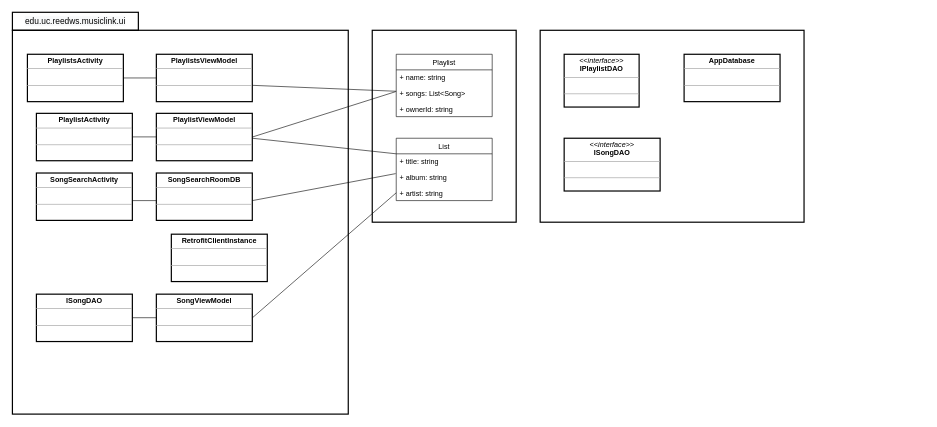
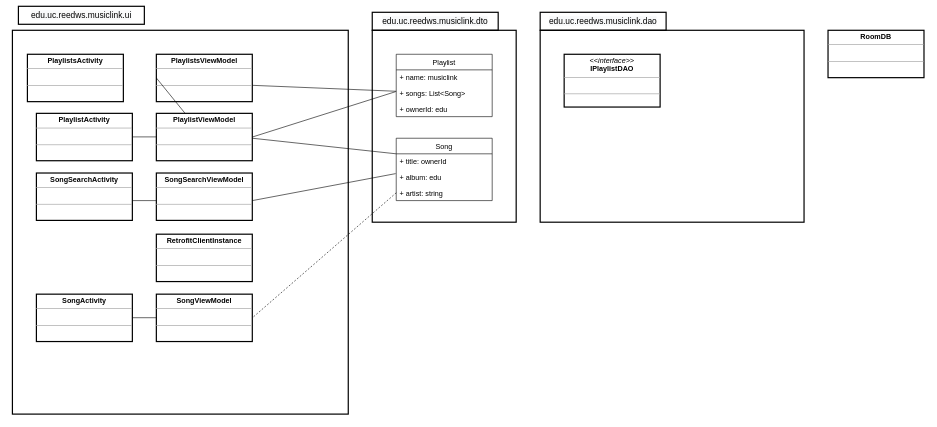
  <mxCell id="0" />
  <mxCell id="1" parent="0" />
  <mxCell id="2" value="" style="group" vertex="1" connectable="0" parent="1"><mxGeometry x="620" y="20" width="240" height="350" as="geometry" /></mxCell>
  <mxCell id="3" value="" style="rounded=0;whiteSpace=wrap;html=1;strokeWidth=2;fillColor=none;gradientColor=none;" vertex="1" parent="2"><mxGeometry y="30" width="240" height="320" as="geometry" /></mxCell>
+ <mxCell id="4" value="&lt;span style=&quot;color: rgb(0 , 0 , 0) ; font-family: &amp;#34;helvetica&amp;#34; ; font-size: 14px ; font-style: normal ; font-weight: 400 ; letter-spacing: normal ; text-align: center ; text-indent: 0px ; text-transform: none ; word-spacing: 0px ; background-color: rgb(248 , 249 , 250) ; float: none ; display: inline&quot;&gt;edu.uc.reedws.musiclink.dto&lt;br&gt;&lt;/span&gt;" style="rounded=0;whiteSpace=wrap;html=1;strokeWidth=2;fillColor=none;gradientColor=none;" vertex="1" parent="2"><mxGeometry width="210" height="30" as="geometry" /></mxCell>
  <mxCell id="5" value="" style="group" vertex="1" connectable="0" parent="1"><mxGeometry x="900" y="20" width="440" height="350" as="geometry" /></mxCell>
  <mxCell id="6" value="" style="rounded=0;whiteSpace=wrap;html=1;strokeWidth=2;fillColor=none;gradientColor=none;" vertex="1" parent="5"><mxGeometry y="30" width="440" height="320" as="geometry" /></mxCell>
- <mxCell id="8" value="&lt;p style=&quot;margin: 0px ; margin-top: 4px ; text-align: center&quot;&gt;&lt;i&gt;&amp;lt;&amp;lt;interface&amp;gt;&amp;gt;&lt;/i&gt;&lt;br&gt;&lt;b&gt;IPlaylistDAO&lt;/b&gt;&lt;/p&gt;&lt;hr size=&quot;1&quot;&gt;&lt;p style=&quot;margin: 0px ; margin-left: 4px&quot;&gt;&lt;br&gt;&lt;/p&gt;&lt;hr size=&quot;1&quot;&gt;&lt;p style=&quot;margin: 0px ; margin-left: 4px&quot;&gt;&lt;br&gt;&lt;/p&gt;" style="verticalAlign=top;align=left;overflow=fill;fontSize=12;fontFamily=Helvetica;html=1;strokeWidth=2;fillColor=none;gradientColor=none;" vertex="1" parent="5"><mxGeometry x="40" y="70" width="125" height="88" as="geometry" /></mxCell>
- <mxCell id="9" value="&lt;p style=&quot;margin: 0px ; margin-top: 4px ; text-align: center&quot;&gt;&lt;i&gt;&amp;lt;&amp;lt;interface&amp;gt;&amp;gt;&lt;/i&gt;&lt;br&gt;&lt;b&gt;ISongDAO&lt;/b&gt;&lt;/p&gt;&lt;hr size=&quot;1&quot;&gt;&lt;p style=&quot;margin: 0px ; margin-left: 4px&quot;&gt;&lt;br&gt;&lt;/p&gt;&lt;hr size=&quot;1&quot;&gt;&lt;p style=&quot;margin: 0px ; margin-left: 4px&quot;&gt;&lt;br&gt;&lt;/p&gt;" style="verticalAlign=top;align=left;overflow=fill;fontSize=12;fontFamily=Helvetica;html=1;strokeWidth=2;fillColor=none;gradientColor=none;" vertex="1" parent="5"><mxGeometry x="40" y="210" width="160" height="88" as="geometry" /></mxCell>
- <mxCell id="10" value="&lt;p style=&quot;margin: 0px ; margin-top: 4px ; text-align: center&quot;&gt;&lt;b&gt;AppDatabase&lt;/b&gt;&lt;/p&gt;&lt;hr size=&quot;1&quot;&gt;&lt;p style=&quot;margin: 0px ; margin-left: 4px&quot;&gt;&lt;br&gt;&lt;/p&gt;&lt;hr size=&quot;1&quot;&gt;&lt;p style=&quot;margin: 0px ; margin-left: 4px&quot;&gt;&lt;br&gt;&lt;/p&gt;" style="verticalAlign=top;align=left;overflow=fill;fontSize=12;fontFamily=Helvetica;html=1;strokeWidth=2;fillColor=none;gradientColor=none;" vertex="1" parent="5"><mxGeometry x="240" y="70" width="160" height="79" as="geometry" /></mxCell>
+ <mxCell id="7" value="&lt;span style=&quot;color: rgb(0 , 0 , 0) ; font-family: &amp;#34;helvetica&amp;#34; ; font-size: 14px ; font-style: normal ; font-weight: 400 ; letter-spacing: normal ; text-align: center ; text-indent: 0px ; text-transform: none ; word-spacing: 0px ; background-color: rgb(248 , 249 , 250) ; float: none ; display: inline&quot;&gt;edu.uc.reedws.musiclink.dao&lt;br&gt;&lt;/span&gt;" style="rounded=0;whiteSpace=wrap;html=1;strokeWidth=2;fillColor=none;gradientColor=none;" vertex="1" parent="5"><mxGeometry width="210" height="30" as="geometry" /></mxCell>
+ <mxCell id="8" value="&lt;p style=&quot;margin: 0px ; margin-top: 4px ; text-align: center&quot;&gt;&lt;i&gt;&amp;lt;&amp;lt;interface&amp;gt;&amp;gt;&lt;/i&gt;&lt;br&gt;&lt;b&gt;IPlaylistDAO&lt;/b&gt;&lt;/p&gt;&lt;hr size=&quot;1&quot;&gt;&lt;p style=&quot;margin: 0px ; margin-left: 4px&quot;&gt;&lt;br&gt;&lt;/p&gt;&lt;hr size=&quot;1&quot;&gt;&lt;p style=&quot;margin: 0px ; margin-left: 4px&quot;&gt;&lt;br&gt;&lt;/p&gt;" style="verticalAlign=top;align=left;overflow=fill;fontSize=12;fontFamily=Helvetica;html=1;strokeWidth=2;fillColor=none;gradientColor=none;" vertex="1" parent="5"><mxGeometry x="40" y="70" width="160" height="88" as="geometry" /></mxCell>
+ <mxCell id="11" value="&lt;p style=&quot;margin: 0px ; margin-top: 4px ; text-align: center&quot;&gt;&lt;b&gt;RoomDB&lt;/b&gt;&lt;/p&gt;&lt;hr size=&quot;1&quot;&gt;&lt;p style=&quot;margin: 0px ; margin-left: 4px&quot;&gt;&lt;br&gt;&lt;/p&gt;&lt;hr size=&quot;1&quot;&gt;&lt;p style=&quot;margin: 0px ; margin-left: 4px&quot;&gt;&lt;br&gt;&lt;/p&gt;" style="verticalAlign=top;align=left;overflow=fill;fontSize=12;fontFamily=Helvetica;html=1;strokeWidth=2;fillColor=none;gradientColor=none;" vertex="1" parent="1"><mxGeometry x="1380" y="50" width="160" height="79" as="geometry" /></mxCell>
  <mxCell id="12" value="Playlist" style="swimlane;fontStyle=0;childLayout=stackLayout;horizontal=1;startSize=26;fillColor=none;horizontalStack=0;resizeParent=1;resizeParentMax=0;resizeLast=0;collapsible=1;marginBottom=0;" vertex="1" parent="1"><mxGeometry x="660" y="90" width="160" height="104" as="geometry" /></mxCell>
- <mxCell id="13" value="+ name: string" style="text;strokeColor=none;fillColor=none;align=left;verticalAlign=top;spacingLeft=4;spacingRight=4;overflow=hidden;rotatable=0;points=[[0,0.5],[1,0.5]];portConstraint=eastwest;" vertex="1" parent="12"><mxGeometry y="26" width="160" height="26" as="geometry" /></mxCell>
+ <mxCell id="13" value="+ name: musiclink" style="text;strokeColor=none;fillColor=none;align=left;verticalAlign=top;spacingLeft=4;spacingRight=4;overflow=hidden;rotatable=0;points=[[0,0.5],[1,0.5]];portConstraint=eastwest;" vertex="1" parent="12"><mxGeometry y="26" width="160" height="26" as="geometry" /></mxCell>
  <mxCell id="14" value="+ songs: List&lt;Song&gt;" style="text;strokeColor=none;fillColor=none;align=left;verticalAlign=top;spacingLeft=4;spacingRight=4;overflow=hidden;rotatable=0;points=[[0,0.5],[1,0.5]];portConstraint=eastwest;" vertex="1" parent="12"><mxGeometry y="52" width="160" height="26" as="geometry" /></mxCell>
- <mxCell id="15" value="+ ownerId: string" style="text;strokeColor=none;fillColor=none;align=left;verticalAlign=top;spacingLeft=4;spacingRight=4;overflow=hidden;rotatable=0;points=[[0,0.5],[1,0.5]];portConstraint=eastwest;" vertex="1" parent="12"><mxGeometry y="78" width="160" height="26" as="geometry" /></mxCell>
- <mxCell id="16" value="List" style="swimlane;fontStyle=0;childLayout=stackLayout;horizontal=1;startSize=26;fillColor=none;horizontalStack=0;resizeParent=1;resizeParentMax=0;resizeLast=0;collapsible=1;marginBottom=0;" vertex="1" parent="1"><mxGeometry x="660" y="230" width="160" height="104" as="geometry"><mxRectangle x="260" y="270" width="90" height="26" as="alternateBounds" /></mxGeometry></mxCell>
- <mxCell id="17" value="+ title: string" style="text;strokeColor=none;fillColor=none;align=left;verticalAlign=top;spacingLeft=4;spacingRight=4;overflow=hidden;rotatable=0;points=[[0,0.5],[1,0.5]];portConstraint=eastwest;" vertex="1" parent="16"><mxGeometry y="26" width="160" height="26" as="geometry" /></mxCell>
- <mxCell id="18" value="+ album: string" style="text;strokeColor=none;fillColor=none;align=left;verticalAlign=top;spacingLeft=4;spacingRight=4;overflow=hidden;rotatable=0;points=[[0,0.5],[1,0.5]];portConstraint=eastwest;" vertex="1" parent="16"><mxGeometry y="52" width="160" height="26" as="geometry" /></mxCell>
+ <mxCell id="15" value="+ ownerId: edu" style="text;strokeColor=none;fillColor=none;align=left;verticalAlign=top;spacingLeft=4;spacingRight=4;overflow=hidden;rotatable=0;points=[[0,0.5],[1,0.5]];portConstraint=eastwest;" vertex="1" parent="12"><mxGeometry y="78" width="160" height="26" as="geometry" /></mxCell>
+ <mxCell id="16" value="Song" style="swimlane;fontStyle=0;childLayout=stackLayout;horizontal=1;startSize=26;fillColor=none;horizontalStack=0;resizeParent=1;resizeParentMax=0;resizeLast=0;collapsible=1;marginBottom=0;" vertex="1" parent="1"><mxGeometry x="660" y="230" width="160" height="104" as="geometry"><mxRectangle x="260" y="270" width="90" height="26" as="alternateBounds" /></mxGeometry></mxCell>
+ <mxCell id="17" value="+ title: ownerId" style="text;strokeColor=none;fillColor=none;align=left;verticalAlign=top;spacingLeft=4;spacingRight=4;overflow=hidden;rotatable=0;points=[[0,0.5],[1,0.5]];portConstraint=eastwest;" vertex="1" parent="16"><mxGeometry y="26" width="160" height="26" as="geometry" /></mxCell>
+ <mxCell id="18" value="+ album: edu" style="text;strokeColor=none;fillColor=none;align=left;verticalAlign=top;spacingLeft=4;spacingRight=4;overflow=hidden;rotatable=0;points=[[0,0.5],[1,0.5]];portConstraint=eastwest;" vertex="1" parent="16"><mxGeometry y="52" width="160" height="26" as="geometry" /></mxCell>
  <mxCell id="19" value="+ artist: string" style="text;strokeColor=none;fillColor=none;align=left;verticalAlign=top;spacingLeft=4;spacingRight=4;overflow=hidden;rotatable=0;points=[[0,0.5],[1,0.5]];portConstraint=eastwest;" vertex="1" parent="16"><mxGeometry y="78" width="160" height="26" as="geometry" /></mxCell>
  <mxCell id="20" value="" style="rounded=0;whiteSpace=wrap;html=1;strokeWidth=2;fillColor=none;gradientColor=none;" vertex="1" parent="1"><mxGeometry x="20" y="50" width="560" height="640" as="geometry" /></mxCell>
- <mxCell id="21" value="&lt;span style=&quot;color: rgb(0 , 0 , 0) ; font-family: &amp;#34;helvetica&amp;#34; ; font-size: 14px ; font-style: normal ; font-weight: 400 ; letter-spacing: normal ; text-align: center ; text-indent: 0px ; text-transform: none ; word-spacing: 0px ; background-color: rgb(248 , 249 , 250) ; float: none ; display: inline&quot;&gt;edu.uc.reedws.musiclink.ui&lt;br&gt;&lt;/span&gt;" style="rounded=0;whiteSpace=wrap;html=1;strokeWidth=2;fillColor=none;gradientColor=none;" vertex="1" parent="1"><mxGeometry x="20" y="20" width="210" height="30" as="geometry" /></mxCell>
+ <mxCell id="21" value="&lt;span style=&quot;color: rgb(0 , 0 , 0) ; font-family: &amp;#34;helvetica&amp;#34; ; font-size: 14px ; font-style: normal ; font-weight: 400 ; letter-spacing: normal ; text-align: center ; text-indent: 0px ; text-transform: none ; word-spacing: 0px ; background-color: rgb(248 , 249 , 250) ; float: none ; display: inline&quot;&gt;edu.uc.reedws.musiclink.ui&lt;br&gt;&lt;/span&gt;" style="rounded=0;whiteSpace=wrap;html=1;strokeWidth=2;fillColor=none;gradientColor=none;" vertex="1" parent="1"><mxGeometry x="30" y="10" width="210" height="30" as="geometry" /></mxCell>
  <mxCell id="22" value="&lt;p style=&quot;margin: 0px ; margin-top: 4px ; text-align: center&quot;&gt;&lt;b&gt;Playlists&lt;/b&gt;&lt;b&gt;ViewModel&lt;/b&gt;&lt;/p&gt;&lt;hr size=&quot;1&quot;&gt;&lt;p style=&quot;margin: 0px ; margin-left: 4px&quot;&gt;&lt;br&gt;&lt;/p&gt;&lt;hr size=&quot;1&quot;&gt;&lt;p style=&quot;margin: 0px ; margin-left: 4px&quot;&gt;&lt;br&gt;&lt;/p&gt;" style="verticalAlign=top;align=left;overflow=fill;fontSize=12;fontFamily=Helvetica;html=1;strokeWidth=2;fillColor=none;gradientColor=none;" vertex="1" parent="1"><mxGeometry y="90" width="160" height="79" as="geometry" x="260" /></mxCell>
  <mxCell id="23" value="&lt;p style=&quot;margin: 0px ; margin-top: 4px ; text-align: center&quot;&gt;&lt;b&gt;PlaylistsActivity&lt;/b&gt;&lt;/p&gt;&lt;hr size=&quot;1&quot;&gt;&lt;p style=&quot;margin: 0px ; margin-left: 4px&quot;&gt;&lt;br&gt;&lt;/p&gt;&lt;hr size=&quot;1&quot;&gt;&lt;p style=&quot;margin: 0px ; margin-left: 4px&quot;&gt;&lt;br&gt;&lt;/p&gt;" style="verticalAlign=top;align=left;overflow=fill;fontSize=12;fontFamily=Helvetica;html=1;strokeWidth=2;fillColor=none;gradientColor=none;" vertex="1" parent="1"><mxGeometry x="45" y="90" width="160" height="79" as="geometry" /></mxCell>
- <mxCell id="24" value="&lt;p style=&quot;margin: 0px ; margin-top: 4px ; text-align: center&quot;&gt;&lt;b&gt;RetrofitClientInstance&lt;/b&gt;&lt;/p&gt;&lt;hr size=&quot;1&quot;&gt;&lt;p style=&quot;margin: 0px ; margin-left: 4px&quot;&gt;&lt;br&gt;&lt;/p&gt;&lt;hr size=&quot;1&quot;&gt;&lt;p style=&quot;margin: 0px ; margin-left: 4px&quot;&gt;&lt;br&gt;&lt;/p&gt;" style="verticalAlign=top;align=left;overflow=fill;fontSize=12;fontFamily=Helvetica;html=1;strokeWidth=2;fillColor=none;gradientColor=none;" vertex="1" parent="1"><mxGeometry x="285" y="390" width="160" height="79" as="geometry" /></mxCell>
+ <mxCell id="24" value="&lt;p style=&quot;margin: 0px ; margin-top: 4px ; text-align: center&quot;&gt;&lt;b&gt;RetrofitClientInstance&lt;/b&gt;&lt;/p&gt;&lt;hr size=&quot;1&quot;&gt;&lt;p style=&quot;margin: 0px ; margin-left: 4px&quot;&gt;&lt;br&gt;&lt;/p&gt;&lt;hr size=&quot;1&quot;&gt;&lt;p style=&quot;margin: 0px ; margin-left: 4px&quot;&gt;&lt;br&gt;&lt;/p&gt;" style="verticalAlign=top;align=left;overflow=fill;fontSize=12;fontFamily=Helvetica;html=1;strokeWidth=2;fillColor=none;gradientColor=none;" vertex="1" parent="1"><mxGeometry y="390" width="160" height="79" as="geometry" x="260" /></mxCell>
  <mxCell id="25" value="&lt;p style=&quot;margin: 0px ; margin-top: 4px ; text-align: center&quot;&gt;&lt;b&gt;PlaylistActivity&lt;/b&gt;&lt;/p&gt;&lt;hr size=&quot;1&quot;&gt;&lt;p style=&quot;margin: 0px ; margin-left: 4px&quot;&gt;&lt;br&gt;&lt;/p&gt;&lt;hr size=&quot;1&quot;&gt;&lt;p style=&quot;margin: 0px ; margin-left: 4px&quot;&gt;&lt;br&gt;&lt;/p&gt;" style="verticalAlign=top;align=left;overflow=fill;fontSize=12;fontFamily=Helvetica;html=1;strokeWidth=2;fillColor=none;gradientColor=none;" vertex="1" parent="1"><mxGeometry x="60" y="188.5" width="160" height="79" as="geometry" /></mxCell>
  <mxCell id="26" value="&lt;p style=&quot;margin: 0px ; margin-top: 4px ; text-align: center&quot;&gt;&lt;b&gt;Playlist&lt;/b&gt;&lt;b&gt;ViewModel&lt;/b&gt;&lt;/p&gt;&lt;hr size=&quot;1&quot;&gt;&lt;p style=&quot;margin: 0px ; margin-left: 4px&quot;&gt;&lt;br&gt;&lt;/p&gt;&lt;hr size=&quot;1&quot;&gt;&lt;p style=&quot;margin: 0px ; margin-left: 4px&quot;&gt;&lt;br&gt;&lt;/p&gt;" style="verticalAlign=top;align=left;overflow=fill;fontSize=12;fontFamily=Helvetica;html=1;strokeWidth=2;fillColor=none;gradientColor=none;" vertex="1" parent="1"><mxGeometry y="188.5" width="160" height="79" as="geometry" x="260" /></mxCell>
  <mxCell id="27" value="&lt;p style=&quot;margin: 0px ; margin-top: 4px ; text-align: center&quot;&gt;&lt;b&gt;SongSearchActivity&lt;/b&gt;&lt;/p&gt;&lt;hr size=&quot;1&quot;&gt;&lt;p style=&quot;margin: 0px ; margin-left: 4px&quot;&gt;&lt;br&gt;&lt;/p&gt;&lt;hr size=&quot;1&quot;&gt;&lt;p style=&quot;margin: 0px ; margin-left: 4px&quot;&gt;&lt;br&gt;&lt;/p&gt;" style="verticalAlign=top;align=left;overflow=fill;fontSize=12;fontFamily=Helvetica;html=1;strokeWidth=2;fillColor=none;gradientColor=none;" vertex="1" parent="1"><mxGeometry x="60" y="288" width="160" height="79" as="geometry" /></mxCell>
- <mxCell id="28" value="&lt;p style=&quot;margin: 0px ; margin-top: 4px ; text-align: center&quot;&gt;&lt;b&gt;SongSearch&lt;/b&gt;&lt;b&gt;RoomDB&lt;/b&gt;&lt;/p&gt;&lt;hr size=&quot;1&quot;&gt;&lt;p style=&quot;margin: 0px ; margin-left: 4px&quot;&gt;&lt;br&gt;&lt;/p&gt;&lt;hr size=&quot;1&quot;&gt;&lt;p style=&quot;margin: 0px ; margin-left: 4px&quot;&gt;&lt;br&gt;&lt;/p&gt;" style="verticalAlign=top;align=left;overflow=fill;fontSize=12;fontFamily=Helvetica;html=1;strokeWidth=2;fillColor=none;gradientColor=none;" vertex="1" parent="1"><mxGeometry y="288" width="160" height="79" as="geometry" x="260" /></mxCell>
- <mxCell id="29" value="&lt;p style=&quot;margin: 0px ; margin-top: 4px ; text-align: center&quot;&gt;&lt;b&gt;ISongDAO&lt;/b&gt;&lt;/p&gt;&lt;hr size=&quot;1&quot;&gt;&lt;p style=&quot;margin: 0px ; margin-left: 4px&quot;&gt;&lt;br&gt;&lt;/p&gt;&lt;hr size=&quot;1&quot;&gt;&lt;p style=&quot;margin: 0px ; margin-left: 4px&quot;&gt;&lt;br&gt;&lt;/p&gt;" style="verticalAlign=top;align=left;overflow=fill;fontSize=12;fontFamily=Helvetica;html=1;strokeWidth=2;fillColor=none;gradientColor=none;" vertex="1" parent="1"><mxGeometry x="60" y="490" width="160" height="79" as="geometry" /></mxCell>
+ <mxCell id="28" value="&lt;p style=&quot;margin: 0px ; margin-top: 4px ; text-align: center&quot;&gt;&lt;b&gt;SongSearch&lt;/b&gt;&lt;b&gt;ViewModel&lt;/b&gt;&lt;/p&gt;&lt;hr size=&quot;1&quot;&gt;&lt;p style=&quot;margin: 0px ; margin-left: 4px&quot;&gt;&lt;br&gt;&lt;/p&gt;&lt;hr size=&quot;1&quot;&gt;&lt;p style=&quot;margin: 0px ; margin-left: 4px&quot;&gt;&lt;br&gt;&lt;/p&gt;" style="verticalAlign=top;align=left;overflow=fill;fontSize=12;fontFamily=Helvetica;html=1;strokeWidth=2;fillColor=none;gradientColor=none;" vertex="1" parent="1"><mxGeometry y="288" width="160" height="79" as="geometry" x="260" /></mxCell>
+ <mxCell id="29" value="&lt;p style=&quot;margin: 0px ; margin-top: 4px ; text-align: center&quot;&gt;&lt;b&gt;SongActivity&lt;/b&gt;&lt;/p&gt;&lt;hr size=&quot;1&quot;&gt;&lt;p style=&quot;margin: 0px ; margin-left: 4px&quot;&gt;&lt;br&gt;&lt;/p&gt;&lt;hr size=&quot;1&quot;&gt;&lt;p style=&quot;margin: 0px ; margin-left: 4px&quot;&gt;&lt;br&gt;&lt;/p&gt;" style="verticalAlign=top;align=left;overflow=fill;fontSize=12;fontFamily=Helvetica;html=1;strokeWidth=2;fillColor=none;gradientColor=none;" vertex="1" parent="1"><mxGeometry x="60" y="490" width="160" height="79" as="geometry" /></mxCell>
  <mxCell id="30" value="&lt;p style=&quot;margin: 0px ; margin-top: 4px ; text-align: center&quot;&gt;&lt;b&gt;Song&lt;/b&gt;&lt;b&gt;ViewModel&lt;/b&gt;&lt;/p&gt;&lt;hr size=&quot;1&quot;&gt;&lt;p style=&quot;margin: 0px ; margin-left: 4px&quot;&gt;&lt;br&gt;&lt;/p&gt;&lt;hr size=&quot;1&quot;&gt;&lt;p style=&quot;margin: 0px ; margin-left: 4px&quot;&gt;&lt;br&gt;&lt;/p&gt;" style="verticalAlign=top;align=left;overflow=fill;fontSize=12;fontFamily=Helvetica;html=1;strokeWidth=2;fillColor=none;gradientColor=none;" vertex="1" parent="1"><mxGeometry y="490" width="160" height="79" as="geometry" x="260" /></mxCell>
- <mxCell id="31" value="" style="endArrow=none;html=1;entryX=1;entryY=0.5;entryDx=0;entryDy=0;exitX=0;exitY=0.5;exitDx=0;exitDy=0;" edge="1" parent="1" source="22" target="23"><mxGeometry width="50" height="50" relative="1" as="geometry"><mxPoint x="410" y="290" as="sourcePoint" /><mxPoint x="460" y="240" as="targetPoint" /></mxGeometry></mxCell>
+ <mxCell id="31" value="" style="endArrow=none;html=1;exitX=0;exitY=0.5;exitDx=0;exitDy=0;" edge="1" parent="1" source="22" target="26"><mxGeometry width="50" height="50" relative="1" as="geometry"><mxPoint x="410" y="290" as="sourcePoint" /><mxPoint x="460" y="240" as="targetPoint" /></mxGeometry></mxCell>
  <mxCell id="32" value="" style="endArrow=none;html=1;entryX=1;entryY=0.5;entryDx=0;entryDy=0;exitX=0;exitY=0.5;exitDx=0;exitDy=0;" edge="1" parent="1"><mxGeometry width="50" height="50" relative="1" as="geometry"><mxPoint y="227.76" as="sourcePoint" x="260" /><mxPoint x="220" y="227.76" as="targetPoint" /></mxGeometry></mxCell>
  <mxCell id="33" value="" style="endArrow=none;html=1;entryX=1;entryY=0.5;entryDx=0;entryDy=0;exitX=0;exitY=0.5;exitDx=0;exitDy=0;" edge="1" parent="1"><mxGeometry width="50" height="50" relative="1" as="geometry"><mxPoint y="334" as="sourcePoint" x="260" /><mxPoint x="220" y="334" as="targetPoint" /></mxGeometry></mxCell>
  <mxCell id="34" value="" style="endArrow=none;html=1;entryX=1;entryY=0.5;entryDx=0;entryDy=0;exitX=0;exitY=0.5;exitDx=0;exitDy=0;" edge="1" parent="1"><mxGeometry width="50" height="50" relative="1" as="geometry"><mxPoint y="529.26" as="sourcePoint" x="260" /><mxPoint x="220" y="529.26" as="targetPoint" /></mxGeometry></mxCell>
  <mxCell id="35" value="" style="endArrow=none;html=1;entryX=1;entryY=0.5;entryDx=0;entryDy=0;" edge="1" parent="1" source="14"><mxGeometry width="50" height="50" relative="1" as="geometry"><mxPoint x="460" y="141.76" as="sourcePoint" /><mxPoint x="420" y="141.76" as="targetPoint" /></mxGeometry></mxCell>
  <mxCell id="36" value="" style="endArrow=none;html=1;entryX=1;entryY=0.5;entryDx=0;entryDy=0;exitX=-0.006;exitY=0.397;exitDx=0;exitDy=0;exitPerimeter=0;" edge="1" parent="1" source="14" target="26"><mxGeometry width="50" height="50" relative="1" as="geometry"><mxPoint x="670" y="161.69" as="sourcePoint" /><mxPoint x="430" y="151.76" as="targetPoint" /></mxGeometry></mxCell>
  <mxCell id="37" value="" style="endArrow=none;html=1;entryX=1;entryY=0.5;entryDx=0;entryDy=0;exitX=-0.006;exitY=0.269;exitDx=0;exitDy=0;exitPerimeter=0;" edge="1" parent="1" source="18"><mxGeometry width="50" height="50" relative="1" as="geometry"><mxPoint x="659.04" y="258.322" as="sourcePoint" /><mxPoint x="420" y="334" as="targetPoint" /></mxGeometry></mxCell>
- <mxCell id="38" value="" style="endArrow=none;html=1;exitX=0;exitY=0.5;exitDx=0;exitDy=0;entryX=1;entryY=0.5;entryDx=0;entryDy=0;" edge="1" parent="1" source="19" target="30"><mxGeometry width="50" height="50" relative="1" as="geometry"><mxPoint x="659.04" y="289.662" as="sourcePoint" /><mxPoint x="420" y="365.34" as="targetPoint" /></mxGeometry></mxCell>
+ <mxCell id="38" value="" style="endArrow=none;html=1;exitX=0;exitY=0.5;exitDx=0;exitDy=0;entryX=1;entryY=0.5;entryDx=0;entryDy=0;dashed=1;" edge="1" parent="1" source="19" target="30"><mxGeometry width="50" height="50" relative="1" as="geometry"><mxPoint x="659.04" y="289.662" as="sourcePoint" /><mxPoint x="420" y="365.34" as="targetPoint" /></mxGeometry></mxCell>
  <mxCell id="39" value="" style="endArrow=none;html=1;exitX=0;exitY=0.25;exitDx=0;exitDy=0;" edge="1" parent="1" source="16"><mxGeometry width="50" height="50" relative="1" as="geometry"><mxPoint x="669.04" y="162.322" as="sourcePoint" /><mxPoint x="420" y="230" as="targetPoint" /></mxGeometry></mxCell>
